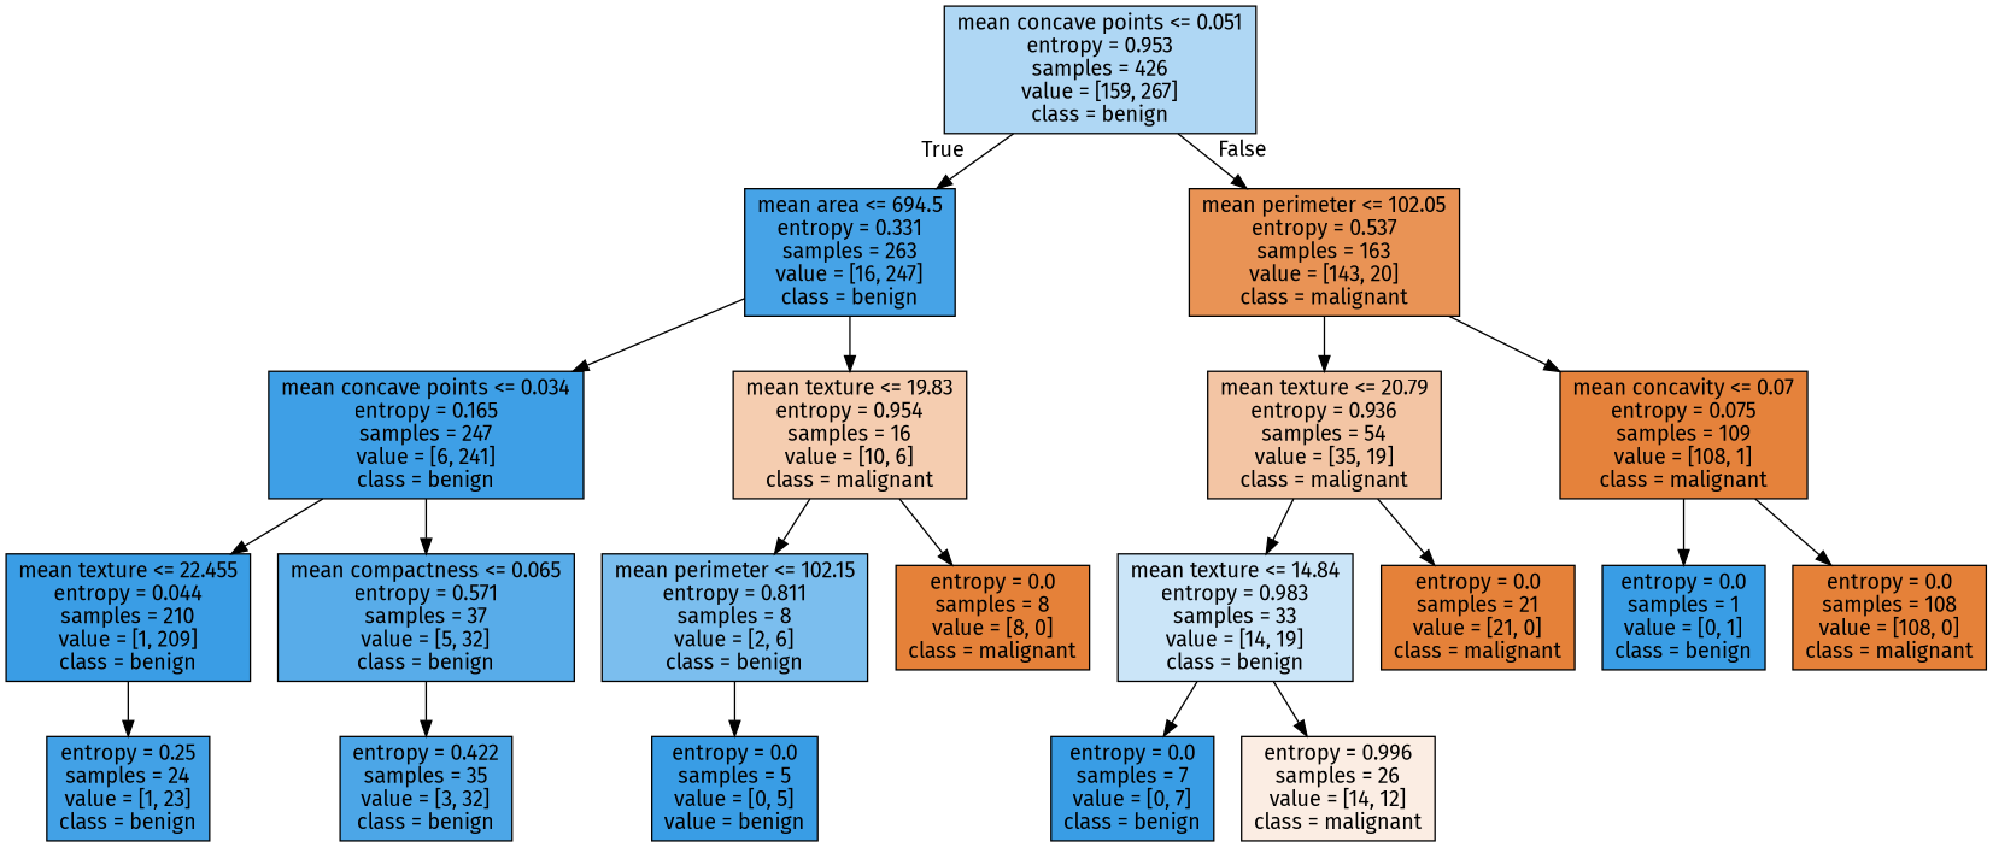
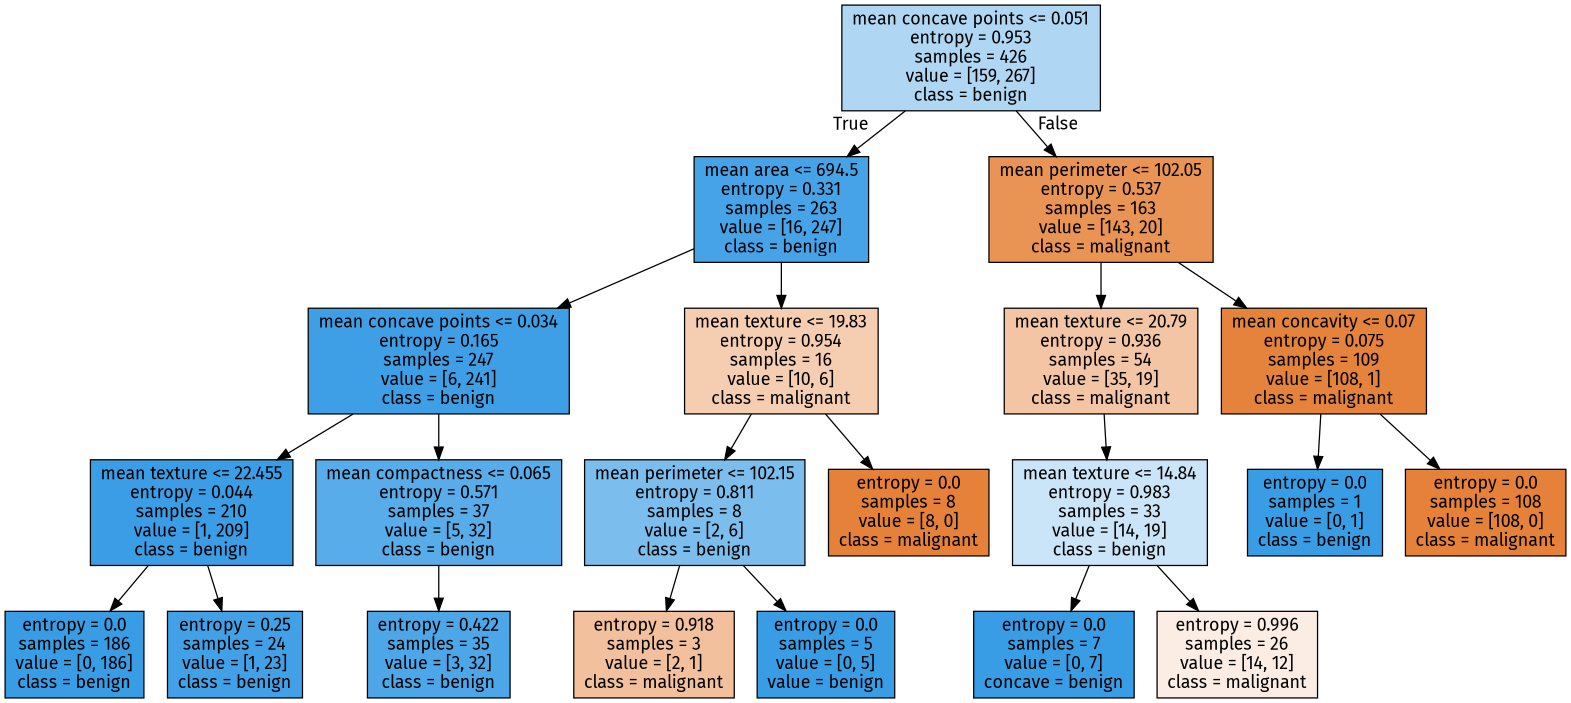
  digraph {
    fontname="Fira Sans"
    node [color=black fillcolor="#399de5" fontname="Fira Sans" shape=box style=filled]
    edge [fontname="Fira Sans"]
    n1 [fillcolor="#afd7f4" label="mean concave points <= 0.051\nentropy = 0.953\nsamples = 426\nvalue = [159, 267]\nclass = benign"]
    n2 [fillcolor="#46a3e7" label="mean area <= 694.5\nentropy = 0.331\nsamples = 263\nvalue = [16, 247]\nclass = benign"]
    n3 [fillcolor="#e99355" label="mean perimeter <= 102.05\nentropy = 0.537\nsamples = 163\nvalue = [143, 20]\nclass = malignant"]
    n4 [fillcolor="#3e9fe6" label="mean concave points <= 0.034\nentropy = 0.165\nsamples = 247\nvalue = [6, 241]\nclass = benign"]
    n5 [fillcolor="#f5cdb0" label="mean texture <= 19.83\nentropy = 0.954\nsamples = 16\nvalue = [10, 6]\nclass = malignant"]
    n6 [fillcolor="#f3c5a4" label="mean texture <= 20.79\nentropy = 0.936\nsamples = 54\nvalue = [35, 19]\nclass = malignant"]
    n7 [fillcolor="#e5823b" label="mean concavity <= 0.07\nentropy = 0.075\nsamples = 109\nvalue = [108, 1]\nclass = malignant"]
    n8 [fillcolor="#3a9de5" label="mean texture <= 22.455\nentropy = 0.044\nsamples = 210\nvalue = [1, 209]\nclass = benign"]
    n9 [fillcolor="#58ace9" label="mean compactness <= 0.065\nentropy = 0.571\nsamples = 37\nvalue = [5, 32]\nclass = benign"]
    n10 [fillcolor="#7bbeee" label="mean perimeter <= 102.15\nentropy = 0.811\nsamples = 8\nvalue = [2, 6]\nclass = benign"]
    n11 [fillcolor="#e58139" label="entropy = 0.0\nsamples = 8\nvalue = [8, 0]\nclass = malignant"]
+   n12 [label="entropy = 0.0\nsamples = 186\nvalue = [0, 186]\nclass = benign"]
    n13 [fillcolor="#42a1e6" label="entropy = 0.25\nsamples = 24\nvalue = [1, 23]\nclass = benign"]
    n14 [fillcolor="#4ca6e7" label="entropy = 0.422\nsamples = 35\nvalue = [3, 32]\nclass = benign"]
+   n15 [fillcolor="#f2c09c" label="entropy = 0.918\nsamples = 3\nvalue = [2, 1]\nclass = malignant"]
    n16 [label="entropy = 0.0\nsamples = 5\nvalue = [0, 5]\nvalue = benign"]
    n17 [fillcolor="#cbe5f8" label="mean texture <= 14.84\nentropy = 0.983\nsamples = 33\nvalue = [14, 19]\nclass = benign"]
-   n18 [fillcolor="#e58139" label="entropy = 0.0\nsamples = 21\nvalue = [21, 0]\nclass = malignant"]
    n19 [label="entropy = 0.0\nsamples = 1\nvalue = [0, 1]\nclass = benign"]
    n20 [fillcolor="#e58139" label="entropy = 0.0\nsamples = 108\nvalue = [108, 0]\nclass = malignant"]
-   n21 [label="entropy = 0.0\nsamples = 7\nvalue = [0, 7]\nclass = benign"]
+   n21 [label="entropy = 0.0\nsamples = 7\nvalue = [0, 7]\nconcave = benign"]
    n22 [fillcolor="#fbede3" label="entropy = 0.996\nsamples = 26\nvalue = [14, 12]\nclass = malignant"]
    n1 -> n2 [headlabel=True labelangle=45 labeldistance=2.5]
    n1 -> n3 [headlabel=False labelangle=-45 labeldistance=2.5]
    n2 -> n4
    n2 -> n5
    n3 -> n6
    n3 -> n7
    n4 -> n8
    n4 -> n9
    n5 -> n10
    n5 -> n11
    n6 -> n17
-   n6 -> n18
    n7 -> n19
    n7 -> n20
+   n8 -> n12
    n8 -> n13
    n9 -> n14
+   n10 -> n15
    n10 -> n16
    n17 -> n21
    n17 -> n22
  }
